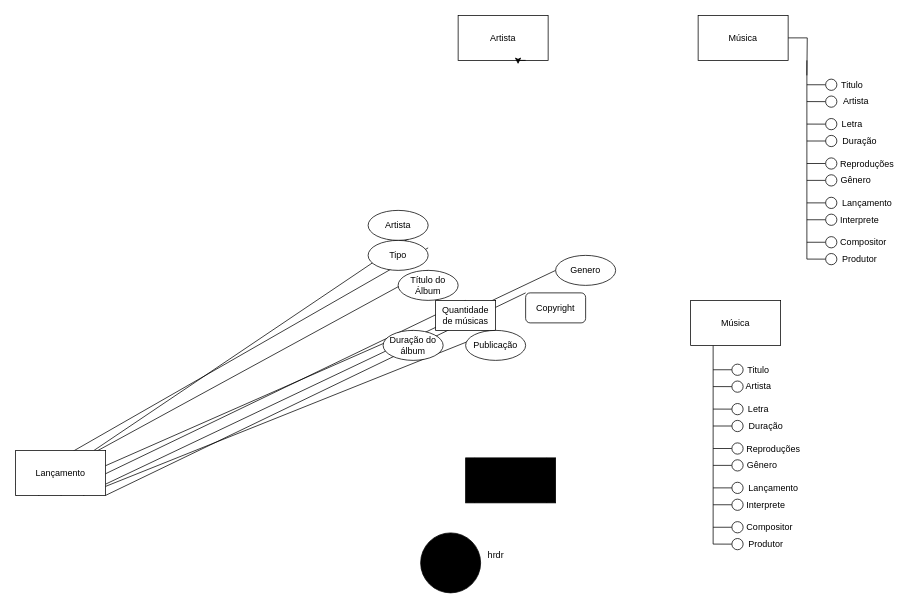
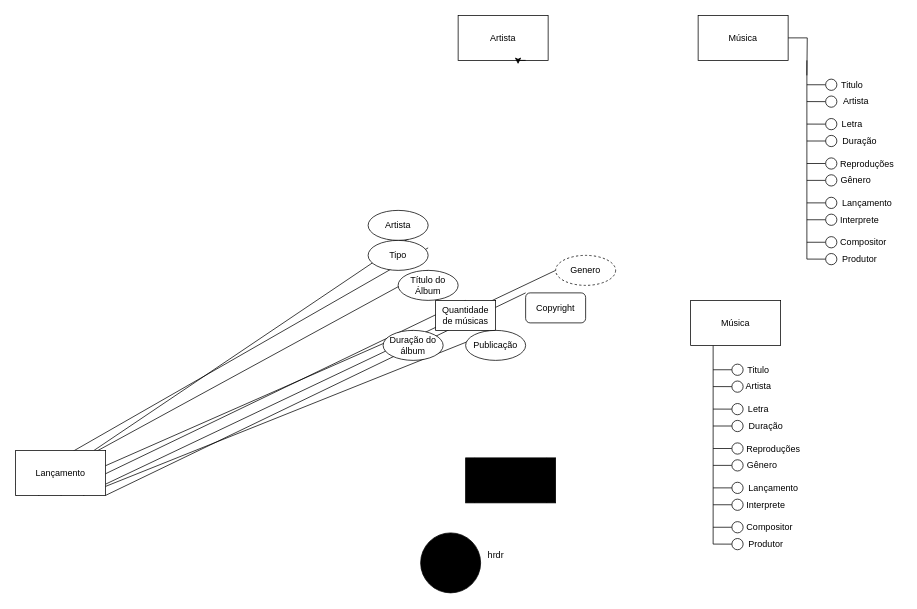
  <mxCell id="0" />
  <mxCell id="1" parent="0" />
  <mxCell id="2" value="Artista" style="rounded=0;whiteSpace=wrap;html=1;" vertex="1" parent="1"><mxGeometry x="610" y="20" width="120" height="60" as="geometry" /></mxCell>
  <mxCell id="3" style="edgeStyle=orthogonalEdgeStyle;rounded=0;orthogonalLoop=1;jettySize=auto;html=1;exitX=0.75;exitY=1;exitDx=0;exitDy=0;entryX=0.666;entryY=1.083;entryDx=0;entryDy=0;entryPerimeter=0;" edge="1" parent="1" source="2" target="2"><mxGeometry relative="1" as="geometry" /></mxCell>
  <mxCell id="4" style="edgeStyle=orthogonalEdgeStyle;rounded=0;orthogonalLoop=1;jettySize=auto;html=1;exitX=0.25;exitY=1;exitDx=0;exitDy=0;fontSize=22;startArrow=none;startFill=0;endArrow=none;endFill=0;" edge="1" parent="1"><mxGeometry relative="1" as="geometry"><mxPoint x="1075" y="345" as="targetPoint" /><mxPoint x="1075" y="80" as="sourcePoint" /></mxGeometry></mxCell>
  <mxCell id="5" style="edgeStyle=orthogonalEdgeStyle;rounded=0;orthogonalLoop=1;jettySize=auto;html=1;exitX=1;exitY=0.5;exitDx=0;exitDy=0;fontSize=22;startArrow=none;startFill=0;endArrow=none;endFill=0;" edge="1" parent="1" source="6"><mxGeometry relative="1" as="geometry"><mxPoint x="1075" y="100" as="targetPoint" /></mxGeometry></mxCell>
  <mxCell id="6" value="Música" style="rounded=0;whiteSpace=wrap;html=1;" vertex="1" parent="1"><mxGeometry x="930" y="20" width="120" height="60" as="geometry" /></mxCell>
  <mxCell id="7" style="edgeStyle=none;rounded=0;orthogonalLoop=1;jettySize=auto;html=1;exitX=0;exitY=1;exitDx=0;exitDy=0;entryX=0.5;entryY=0;entryDx=0;entryDy=0;startArrow=none;startFill=0;endArrow=none;endFill=0;" edge="1" parent="1" source="15" target="16"><mxGeometry relative="1" as="geometry" /></mxCell>
  <mxCell id="8" style="edgeStyle=none;rounded=0;orthogonalLoop=1;jettySize=auto;html=1;exitX=0;exitY=0.75;exitDx=0;exitDy=0;entryX=1;entryY=0.25;entryDx=0;entryDy=0;entryPerimeter=0;startArrow=none;startFill=0;endArrow=none;endFill=0;" edge="1" parent="1" source="15" target="20"><mxGeometry relative="1" as="geometry" /></mxCell>
  <mxCell id="9" style="edgeStyle=none;rounded=0;orthogonalLoop=1;jettySize=auto;html=1;entryX=1;entryY=0.5;entryDx=0;entryDy=0;startArrow=none;startFill=0;endArrow=none;endFill=0;" edge="1" parent="1" source="15" target="19"><mxGeometry relative="1" as="geometry" /></mxCell>
  <mxCell id="10" style="edgeStyle=none;rounded=0;orthogonalLoop=1;jettySize=auto;html=1;exitX=0.25;exitY=1;exitDx=0;exitDy=0;entryX=0.5;entryY=0;entryDx=0;entryDy=0;startArrow=none;startFill=0;endArrow=none;endFill=0;" edge="1" parent="1" source="15" target="17"><mxGeometry relative="1" as="geometry" /></mxCell>
  <mxCell id="11" style="edgeStyle=none;rounded=0;orthogonalLoop=1;jettySize=auto;html=1;exitX=0.5;exitY=1;exitDx=0;exitDy=0;entryX=0.5;entryY=0;entryDx=0;entryDy=0;startArrow=none;startFill=0;endArrow=none;endFill=0;" edge="1" parent="1" source="15" target="18"><mxGeometry relative="1" as="geometry" /></mxCell>
  <mxCell id="12" style="edgeStyle=none;rounded=0;orthogonalLoop=1;jettySize=auto;html=1;exitX=0.75;exitY=1;exitDx=0;exitDy=0;entryX=0.5;entryY=0;entryDx=0;entryDy=0;startArrow=none;startFill=0;endArrow=none;endFill=0;" edge="1" parent="1" source="15" target="21"><mxGeometry relative="1" as="geometry" /></mxCell>
  <mxCell id="13" style="edgeStyle=none;rounded=0;orthogonalLoop=1;jettySize=auto;html=1;exitX=1;exitY=1;exitDx=0;exitDy=0;entryX=0;entryY=0;entryDx=0;entryDy=0;startArrow=none;startFill=0;endArrow=none;endFill=0;" edge="1" parent="1" source="15" target="23"><mxGeometry relative="1" as="geometry" /></mxCell>
  <mxCell id="14" style="edgeStyle=none;rounded=0;orthogonalLoop=1;jettySize=auto;html=1;exitX=1;exitY=0.75;exitDx=0;exitDy=0;entryX=0;entryY=0.5;entryDx=0;entryDy=0;startArrow=none;startFill=0;endArrow=none;endFill=0;" edge="1" parent="1" source="15" target="22"><mxGeometry relative="1" as="geometry" /></mxCell>
  <mxCell id="15" value="Lançamento" style="rounded=0;whiteSpace=wrap;html=1;fillColor=#FFFFFF;" vertex="1" parent="1"><mxGeometry x="20" y="600" width="120" height="60" as="geometry" /></mxCell>
  <mxCell id="16" value="Título do Álbum" style="ellipse;whiteSpace=wrap;html=1;" vertex="1" parent="1"><mxGeometry x="530" y="360" width="80" height="40" as="geometry" /></mxCell>
  <mxCell id="17" value="Duração do álbum" style="ellipse;whiteSpace=wrap;html=1;" vertex="1" parent="1"><mxGeometry x="510" y="440" width="80" height="40" as="geometry" /></mxCell>
  <mxCell id="18" value="Quantidade de músicas" style="whiteSpace=wrap;html=1;rounded=0;" vertex="1" parent="1"><mxGeometry x="580" y="400" width="80" height="40" as="geometry" /></mxCell>
  <mxCell id="19" value="Artista" style="ellipse;whiteSpace=wrap;html=1;" vertex="1" parent="1"><mxGeometry x="490" y="280" width="80" height="40" as="geometry" /></mxCell>
  <mxCell id="20" value="Tipo" style="ellipse;whiteSpace=wrap;html=1;" vertex="1" parent="1"><mxGeometry x="490" y="320" width="80" height="40" as="geometry" /></mxCell>
  <mxCell id="21" value="Publicação" style="ellipse;whiteSpace=wrap;html=1;" vertex="1" parent="1"><mxGeometry x="620" y="440" width="80" height="40" as="geometry" /></mxCell>
- <mxCell id="22" value="Genero" style="ellipse;whiteSpace=wrap;html=1;" vertex="1" parent="1"><mxGeometry x="740" y="340" width="80" height="40" as="geometry" /></mxCell>
+ <mxCell id="22" value="Genero" style="ellipse;whiteSpace=wrap;html=1;dashed=1;" vertex="1" parent="1"><mxGeometry x="740" y="340" width="80" height="40" as="geometry" /></mxCell>
  <mxCell id="23" value="Copyright" style="whiteSpace=wrap;html=1;rounded=1;" vertex="1" parent="1"><mxGeometry x="700" y="390" width="80" height="40" as="geometry" /></mxCell>
  <mxCell id="24" value="" style="shape=process;whiteSpace=wrap;html=1;backgroundOutline=1;fillColor=#000000;" vertex="1" parent="1"><mxGeometry x="620" y="610" width="120" height="60" as="geometry" /></mxCell>
  <mxCell id="25" value="" style="ellipse;whiteSpace=wrap;html=1;aspect=fixed;fillColor=#000000;" vertex="1" parent="1"><mxGeometry x="560" y="710" width="80" height="80" as="geometry" /></mxCell>
  <mxCell id="26" value="hrdr" style="text;html=1;align=center;verticalAlign=middle;resizable=0;points=[];autosize=1;strokeColor=none;fillColor=none;" vertex="1" parent="1"><mxGeometry x="640" y="725" width="40" height="30" as="geometry" /></mxCell>
  <mxCell id="27" style="edgeStyle=orthogonalEdgeStyle;rounded=0;orthogonalLoop=1;jettySize=auto;html=1;exitX=0;exitY=0.5;exitDx=0;exitDy=0;fontSize=22;startArrow=none;startFill=0;endArrow=none;endFill=0;" edge="1" parent="1" source="28"><mxGeometry relative="1" as="geometry"><mxPoint x="1075" y="113" as="targetPoint" /></mxGeometry></mxCell>
  <mxCell id="28" value="" style="ellipse;whiteSpace=wrap;html=1;aspect=fixed;fillColor=#FFFFFF;" vertex="1" parent="1"><mxGeometry x="1100" y="105" width="15" height="15" as="geometry" /></mxCell>
  <mxCell id="29" value="Titulo" style="text;html=1;align=center;verticalAlign=middle;resizable=0;points=[];autosize=1;strokeColor=none;fillColor=none;" vertex="1" parent="1"><mxGeometry x="1110" y="97.5" width="50" height="30" as="geometry" /></mxCell>
  <mxCell id="30" style="edgeStyle=orthogonalEdgeStyle;rounded=0;orthogonalLoop=1;jettySize=auto;html=1;exitX=0;exitY=0.5;exitDx=0;exitDy=0;fontSize=22;startArrow=none;startFill=0;endArrow=none;endFill=0;" edge="1" parent="1" source="31"><mxGeometry relative="1" as="geometry"><mxPoint x="1075" y="134.952" as="targetPoint" /></mxGeometry></mxCell>
  <mxCell id="31" value="" style="ellipse;whiteSpace=wrap;html=1;aspect=fixed;fillColor=#FFFFFF;" vertex="1" parent="1"><mxGeometry x="1100" y="127.5" width="15" height="15" as="geometry" /></mxCell>
  <mxCell id="32" value="Artista" style="text;html=1;align=center;verticalAlign=middle;resizable=0;points=[];autosize=1;strokeColor=none;fillColor=none;" vertex="1" parent="1"><mxGeometry x="1110" y="120" width="60" height="30" as="geometry" /></mxCell>
  <mxCell id="33" style="edgeStyle=orthogonalEdgeStyle;rounded=0;orthogonalLoop=1;jettySize=auto;html=1;exitX=0;exitY=0.5;exitDx=0;exitDy=0;fontSize=22;startArrow=none;startFill=0;endArrow=none;endFill=0;" edge="1" parent="1" source="34"><mxGeometry relative="1" as="geometry"><mxPoint x="1075" y="164.952" as="targetPoint" /></mxGeometry></mxCell>
  <mxCell id="34" value="" style="ellipse;whiteSpace=wrap;html=1;aspect=fixed;fillColor=#FFFFFF;" vertex="1" parent="1"><mxGeometry x="1100" y="157.5" width="15" height="15" as="geometry" /></mxCell>
  <mxCell id="35" value="Letra" style="text;html=1;align=center;verticalAlign=middle;resizable=0;points=[];autosize=1;strokeColor=none;fillColor=none;" vertex="1" parent="1"><mxGeometry x="1110" y="150" width="50" height="30" as="geometry" /></mxCell>
  <mxCell id="36" style="edgeStyle=orthogonalEdgeStyle;rounded=0;orthogonalLoop=1;jettySize=auto;html=1;exitX=0;exitY=0.5;exitDx=0;exitDy=0;fontSize=22;startArrow=none;startFill=0;endArrow=none;endFill=0;" edge="1" parent="1" source="37"><mxGeometry relative="1" as="geometry"><mxPoint x="1075" y="187.333" as="targetPoint" /></mxGeometry></mxCell>
  <mxCell id="37" value="" style="ellipse;whiteSpace=wrap;html=1;aspect=fixed;fillColor=#FFFFFF;" vertex="1" parent="1"><mxGeometry x="1100" y="180" width="15" height="15" as="geometry" /></mxCell>
  <mxCell id="38" value="Duração" style="text;html=1;align=center;verticalAlign=middle;resizable=0;points=[];autosize=1;strokeColor=none;fillColor=none;" vertex="1" parent="1"><mxGeometry x="1110" y="172.5" width="70" height="30" as="geometry" /></mxCell>
  <mxCell id="39" style="edgeStyle=orthogonalEdgeStyle;rounded=0;orthogonalLoop=1;jettySize=auto;html=1;exitX=0;exitY=0.5;exitDx=0;exitDy=0;fontSize=22;startArrow=none;startFill=0;endArrow=none;endFill=0;" edge="1" parent="1" source="40"><mxGeometry relative="1" as="geometry"><mxPoint x="1075" y="217.333" as="targetPoint" /></mxGeometry></mxCell>
  <mxCell id="40" value="" style="ellipse;whiteSpace=wrap;html=1;aspect=fixed;fillColor=#FFFFFF;" vertex="1" parent="1"><mxGeometry x="1100" y="210" width="15" height="15" as="geometry" /></mxCell>
  <mxCell id="41" value="Reproduções" style="text;html=1;align=center;verticalAlign=middle;resizable=0;points=[];autosize=1;strokeColor=none;fillColor=none;" vertex="1" parent="1"><mxGeometry x="1110" y="202.5" width="90" height="30" as="geometry" /></mxCell>
  <mxCell id="42" style="edgeStyle=orthogonalEdgeStyle;rounded=0;orthogonalLoop=1;jettySize=auto;html=1;exitX=0;exitY=0.5;exitDx=0;exitDy=0;fontSize=22;startArrow=none;startFill=0;endArrow=none;endFill=0;" edge="1" parent="1" source="43"><mxGeometry relative="1" as="geometry"><mxPoint x="1075" y="240.19" as="targetPoint" /></mxGeometry></mxCell>
  <mxCell id="43" value="" style="ellipse;whiteSpace=wrap;html=1;aspect=fixed;fillColor=#FFFFFF;" vertex="1" parent="1"><mxGeometry x="1100" y="232.5" width="15" height="15" as="geometry" /></mxCell>
  <mxCell id="44" value="Gênero" style="text;html=1;align=center;verticalAlign=middle;resizable=0;points=[];autosize=1;strokeColor=none;fillColor=none;" vertex="1" parent="1"><mxGeometry x="1110" y="225" width="60" height="30" as="geometry" /></mxCell>
  <mxCell id="45" style="edgeStyle=orthogonalEdgeStyle;rounded=0;orthogonalLoop=1;jettySize=auto;html=1;exitX=0;exitY=0.5;exitDx=0;exitDy=0;fontSize=22;startArrow=none;startFill=0;endArrow=none;endFill=0;" edge="1" parent="1" source="46"><mxGeometry relative="1" as="geometry"><mxPoint x="1075" y="270.19" as="targetPoint" /></mxGeometry></mxCell>
  <mxCell id="46" value="" style="ellipse;whiteSpace=wrap;html=1;aspect=fixed;fillColor=#FFFFFF;" vertex="1" parent="1"><mxGeometry x="1100" y="262.5" width="15" height="15" as="geometry" /></mxCell>
  <mxCell id="47" value="Lançamento" style="text;html=1;align=center;verticalAlign=middle;resizable=0;points=[];autosize=1;strokeColor=none;fillColor=none;" vertex="1" parent="1"><mxGeometry x="1110" y="255" width="90" height="30" as="geometry" /></mxCell>
  <mxCell id="48" style="edgeStyle=orthogonalEdgeStyle;rounded=0;orthogonalLoop=1;jettySize=auto;html=1;exitX=0;exitY=0.5;exitDx=0;exitDy=0;fontSize=22;startArrow=none;startFill=0;endArrow=none;endFill=0;" edge="1" parent="1" source="49"><mxGeometry relative="1" as="geometry"><mxPoint x="1075" y="292.571" as="targetPoint" /></mxGeometry></mxCell>
  <mxCell id="49" value="" style="ellipse;whiteSpace=wrap;html=1;aspect=fixed;fillColor=#FFFFFF;" vertex="1" parent="1"><mxGeometry x="1100" y="285" width="15" height="15" as="geometry" /></mxCell>
  <mxCell id="50" value="Interprete" style="text;html=1;align=center;verticalAlign=middle;resizable=0;points=[];autosize=1;strokeColor=none;fillColor=none;" vertex="1" parent="1"><mxGeometry x="1110" y="277.5" width="70" height="30" as="geometry" /></mxCell>
  <mxCell id="51" style="edgeStyle=orthogonalEdgeStyle;rounded=0;orthogonalLoop=1;jettySize=auto;html=1;exitX=0;exitY=0.5;exitDx=0;exitDy=0;fontSize=22;startArrow=none;startFill=0;endArrow=none;endFill=0;" edge="1" parent="1" source="52"><mxGeometry relative="1" as="geometry"><mxPoint x="1075" y="322.571" as="targetPoint" /></mxGeometry></mxCell>
  <mxCell id="52" value="" style="ellipse;whiteSpace=wrap;html=1;aspect=fixed;fillColor=#FFFFFF;" vertex="1" parent="1"><mxGeometry x="1100" y="315" width="15" height="15" as="geometry" /></mxCell>
  <mxCell id="53" value="Compositor" style="text;html=1;align=center;verticalAlign=middle;resizable=0;points=[];autosize=1;strokeColor=none;fillColor=none;" vertex="1" parent="1"><mxGeometry x="1110" y="307.5" width="80" height="30" as="geometry" /></mxCell>
  <mxCell id="54" style="edgeStyle=orthogonalEdgeStyle;rounded=0;orthogonalLoop=1;jettySize=auto;html=1;exitX=0;exitY=0.5;exitDx=0;exitDy=0;fontSize=22;startArrow=none;startFill=0;endArrow=none;endFill=0;" edge="1" parent="1" source="55"><mxGeometry relative="1" as="geometry"><mxPoint x="1075" y="344.952" as="targetPoint" /></mxGeometry></mxCell>
  <mxCell id="55" value="" style="ellipse;whiteSpace=wrap;html=1;aspect=fixed;fillColor=#FFFFFF;" vertex="1" parent="1"><mxGeometry x="1100" y="337.5" width="15" height="15" as="geometry" /></mxCell>
  <mxCell id="56" value="Produtor" style="text;html=1;align=center;verticalAlign=middle;resizable=0;points=[];autosize=1;strokeColor=none;fillColor=none;" vertex="1" parent="1"><mxGeometry x="1110" y="330" width="70" height="30" as="geometry" /></mxCell>
  <mxCell id="57" style="edgeStyle=orthogonalEdgeStyle;rounded=0;orthogonalLoop=1;jettySize=auto;html=1;exitX=0.25;exitY=1;exitDx=0;exitDy=0;fontSize=22;startArrow=none;startFill=0;endArrow=none;endFill=0;" edge="1" parent="1" source="58"><mxGeometry relative="1" as="geometry"><mxPoint x="950" y="725" as="targetPoint" /></mxGeometry></mxCell>
  <mxCell id="58" value="Música" style="rounded=0;whiteSpace=wrap;html=1;" vertex="1" parent="1"><mxGeometry x="920" y="400" width="120" height="60" as="geometry" /></mxCell>
  <mxCell id="59" style="edgeStyle=orthogonalEdgeStyle;rounded=0;orthogonalLoop=1;jettySize=auto;html=1;exitX=0;exitY=0.5;exitDx=0;exitDy=0;fontSize=22;startArrow=none;startFill=0;endArrow=none;endFill=0;" edge="1" parent="1" source="60"><mxGeometry relative="1" as="geometry"><mxPoint x="950" y="493" as="targetPoint" /></mxGeometry></mxCell>
  <mxCell id="60" value="" style="ellipse;whiteSpace=wrap;html=1;aspect=fixed;fillColor=#FFFFFF;" vertex="1" parent="1"><mxGeometry x="975" y="485" width="15" height="15" as="geometry" /></mxCell>
  <mxCell id="61" value="Titulo" style="text;html=1;align=center;verticalAlign=middle;resizable=0;points=[];autosize=1;strokeColor=none;fillColor=none;" vertex="1" parent="1"><mxGeometry x="985" y="477.5" width="50" height="30" as="geometry" /></mxCell>
  <mxCell id="62" style="edgeStyle=orthogonalEdgeStyle;rounded=0;orthogonalLoop=1;jettySize=auto;html=1;exitX=0;exitY=0.5;exitDx=0;exitDy=0;fontSize=22;startArrow=none;startFill=0;endArrow=none;endFill=0;" edge="1" parent="1" source="63"><mxGeometry relative="1" as="geometry"><mxPoint x="950" y="514.952" as="targetPoint" /></mxGeometry></mxCell>
  <mxCell id="63" value="" style="ellipse;whiteSpace=wrap;html=1;aspect=fixed;fillColor=#FFFFFF;" vertex="1" parent="1"><mxGeometry x="975" y="507.5" width="15" height="15" as="geometry" /></mxCell>
  <mxCell id="64" value="Artista" style="text;html=1;align=center;verticalAlign=middle;resizable=0;points=[];autosize=1;strokeColor=none;fillColor=none;" vertex="1" parent="1"><mxGeometry x="980" y="500" width="60" height="30" as="geometry" /></mxCell>
  <mxCell id="65" style="edgeStyle=orthogonalEdgeStyle;rounded=0;orthogonalLoop=1;jettySize=auto;html=1;exitX=0;exitY=0.5;exitDx=0;exitDy=0;fontSize=22;startArrow=none;startFill=0;endArrow=none;endFill=0;" edge="1" parent="1" source="66"><mxGeometry relative="1" as="geometry"><mxPoint x="950" y="544.952" as="targetPoint" /></mxGeometry></mxCell>
  <mxCell id="66" value="" style="ellipse;whiteSpace=wrap;html=1;aspect=fixed;fillColor=#FFFFFF;" vertex="1" parent="1"><mxGeometry x="975" y="537.5" width="15" height="15" as="geometry" /></mxCell>
  <mxCell id="67" value="Letra" style="text;html=1;align=center;verticalAlign=middle;resizable=0;points=[];autosize=1;strokeColor=none;fillColor=none;" vertex="1" parent="1"><mxGeometry x="985" y="530" width="50" height="30" as="geometry" /></mxCell>
  <mxCell id="68" style="edgeStyle=orthogonalEdgeStyle;rounded=0;orthogonalLoop=1;jettySize=auto;html=1;exitX=0;exitY=0.5;exitDx=0;exitDy=0;fontSize=22;startArrow=none;startFill=0;endArrow=none;endFill=0;" edge="1" parent="1" source="69"><mxGeometry relative="1" as="geometry"><mxPoint x="950" y="567.333" as="targetPoint" /></mxGeometry></mxCell>
  <mxCell id="69" value="" style="ellipse;whiteSpace=wrap;html=1;aspect=fixed;fillColor=#FFFFFF;" vertex="1" parent="1"><mxGeometry x="975" y="560" width="15" height="15" as="geometry" /></mxCell>
  <mxCell id="70" value="Duração" style="text;html=1;align=center;verticalAlign=middle;resizable=0;points=[];autosize=1;strokeColor=none;fillColor=none;" vertex="1" parent="1"><mxGeometry x="985" y="552.5" width="70" height="30" as="geometry" /></mxCell>
  <mxCell id="71" style="edgeStyle=orthogonalEdgeStyle;rounded=0;orthogonalLoop=1;jettySize=auto;html=1;exitX=0;exitY=0.5;exitDx=0;exitDy=0;fontSize=22;startArrow=none;startFill=0;endArrow=none;endFill=0;" edge="1" parent="1" source="72"><mxGeometry relative="1" as="geometry"><mxPoint x="950" y="597.333" as="targetPoint" /></mxGeometry></mxCell>
  <mxCell id="72" value="" style="ellipse;whiteSpace=wrap;html=1;aspect=fixed;fillColor=#FFFFFF;" vertex="1" parent="1"><mxGeometry x="975" y="590" width="15" height="15" as="geometry" /></mxCell>
  <mxCell id="73" value="Reproduções" style="text;html=1;align=center;verticalAlign=middle;resizable=0;points=[];autosize=1;strokeColor=none;fillColor=none;" vertex="1" parent="1"><mxGeometry x="985" y="582.5" width="90" height="30" as="geometry" /></mxCell>
  <mxCell id="74" style="edgeStyle=orthogonalEdgeStyle;rounded=0;orthogonalLoop=1;jettySize=auto;html=1;exitX=0;exitY=0.5;exitDx=0;exitDy=0;fontSize=22;startArrow=none;startFill=0;endArrow=none;endFill=0;" edge="1" parent="1" source="75"><mxGeometry relative="1" as="geometry"><mxPoint x="950" y="620.19" as="targetPoint" /></mxGeometry></mxCell>
  <mxCell id="75" value="" style="ellipse;whiteSpace=wrap;html=1;aspect=fixed;fillColor=#FFFFFF;" vertex="1" parent="1"><mxGeometry x="975" y="612.5" width="15" height="15" as="geometry" /></mxCell>
  <mxCell id="76" value="Gênero" style="text;html=1;align=center;verticalAlign=middle;resizable=0;points=[];autosize=1;strokeColor=none;fillColor=none;" vertex="1" parent="1"><mxGeometry x="985" y="605" width="60" height="30" as="geometry" /></mxCell>
  <mxCell id="77" style="edgeStyle=orthogonalEdgeStyle;rounded=0;orthogonalLoop=1;jettySize=auto;html=1;exitX=0;exitY=0.5;exitDx=0;exitDy=0;fontSize=22;startArrow=none;startFill=0;endArrow=none;endFill=0;" edge="1" parent="1" source="78"><mxGeometry relative="1" as="geometry"><mxPoint x="950" y="650.19" as="targetPoint" /></mxGeometry></mxCell>
  <mxCell id="78" value="" style="ellipse;whiteSpace=wrap;html=1;aspect=fixed;fillColor=#FFFFFF;" vertex="1" parent="1"><mxGeometry x="975" y="642.5" width="15" height="15" as="geometry" /></mxCell>
  <mxCell id="79" value="Lançamento" style="text;html=1;align=center;verticalAlign=middle;resizable=0;points=[];autosize=1;strokeColor=none;fillColor=none;" vertex="1" parent="1"><mxGeometry x="985" y="635" width="90" height="30" as="geometry" /></mxCell>
  <mxCell id="80" style="edgeStyle=orthogonalEdgeStyle;rounded=0;orthogonalLoop=1;jettySize=auto;html=1;exitX=0;exitY=0.5;exitDx=0;exitDy=0;fontSize=22;startArrow=none;startFill=0;endArrow=none;endFill=0;" edge="1" parent="1" source="81"><mxGeometry relative="1" as="geometry"><mxPoint x="950" y="672.571" as="targetPoint" /></mxGeometry></mxCell>
  <mxCell id="81" value="" style="ellipse;whiteSpace=wrap;html=1;aspect=fixed;fillColor=#FFFFFF;" vertex="1" parent="1"><mxGeometry x="975" y="665" width="15" height="15" as="geometry" /></mxCell>
  <mxCell id="82" value="Interprete" style="text;html=1;align=center;verticalAlign=middle;resizable=0;points=[];autosize=1;strokeColor=none;fillColor=none;" vertex="1" parent="1"><mxGeometry x="985" y="657.5" width="70" height="30" as="geometry" /></mxCell>
  <mxCell id="83" style="edgeStyle=orthogonalEdgeStyle;rounded=0;orthogonalLoop=1;jettySize=auto;html=1;exitX=0;exitY=0.5;exitDx=0;exitDy=0;fontSize=22;startArrow=none;startFill=0;endArrow=none;endFill=0;" edge="1" parent="1" source="84"><mxGeometry relative="1" as="geometry"><mxPoint x="950" y="702.571" as="targetPoint" /></mxGeometry></mxCell>
  <mxCell id="84" value="" style="ellipse;whiteSpace=wrap;html=1;aspect=fixed;fillColor=#FFFFFF;" vertex="1" parent="1"><mxGeometry x="975" y="695" width="15" height="15" as="geometry" /></mxCell>
  <mxCell id="85" value="Compositor" style="text;html=1;align=center;verticalAlign=middle;resizable=0;points=[];autosize=1;strokeColor=none;fillColor=none;" vertex="1" parent="1"><mxGeometry x="985" y="687.5" width="80" height="30" as="geometry" /></mxCell>
  <mxCell id="86" style="edgeStyle=orthogonalEdgeStyle;rounded=0;orthogonalLoop=1;jettySize=auto;html=1;exitX=0;exitY=0.5;exitDx=0;exitDy=0;fontSize=22;startArrow=none;startFill=0;endArrow=none;endFill=0;" edge="1" parent="1" source="87"><mxGeometry relative="1" as="geometry"><mxPoint x="950" y="724.952" as="targetPoint" /></mxGeometry></mxCell>
  <mxCell id="87" value="" style="ellipse;whiteSpace=wrap;html=1;aspect=fixed;fillColor=#FFFFFF;" vertex="1" parent="1"><mxGeometry x="975" y="717.5" width="15" height="15" as="geometry" /></mxCell>
  <mxCell id="88" value="Produtor" style="text;html=1;align=center;verticalAlign=middle;resizable=0;points=[];autosize=1;strokeColor=none;fillColor=none;" vertex="1" parent="1"><mxGeometry x="985" y="710" width="70" height="30" as="geometry" /></mxCell>
